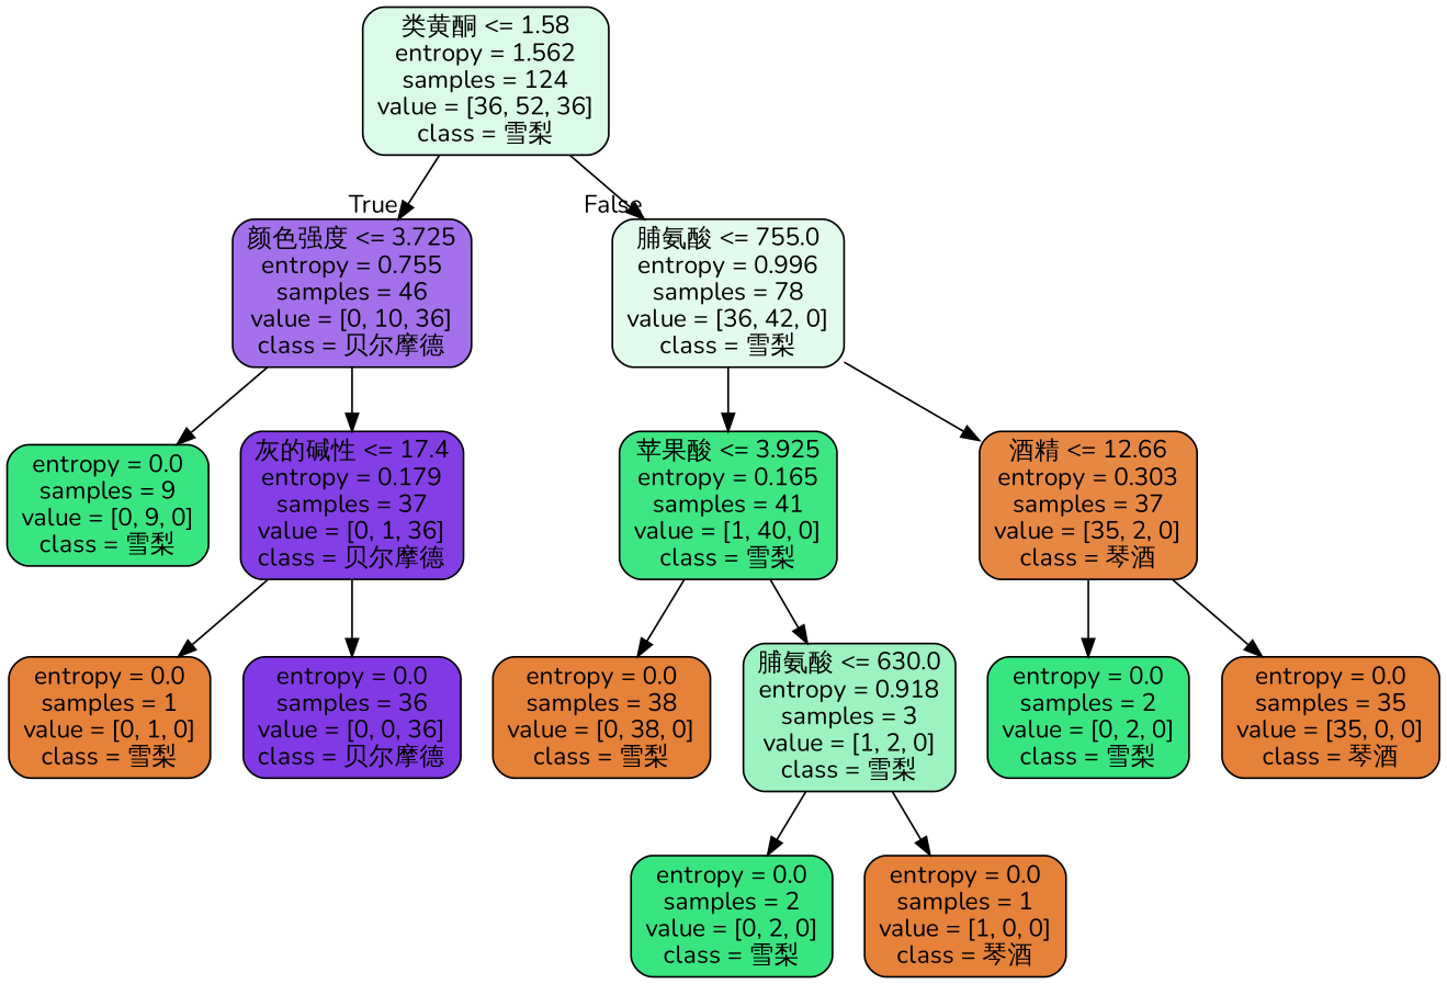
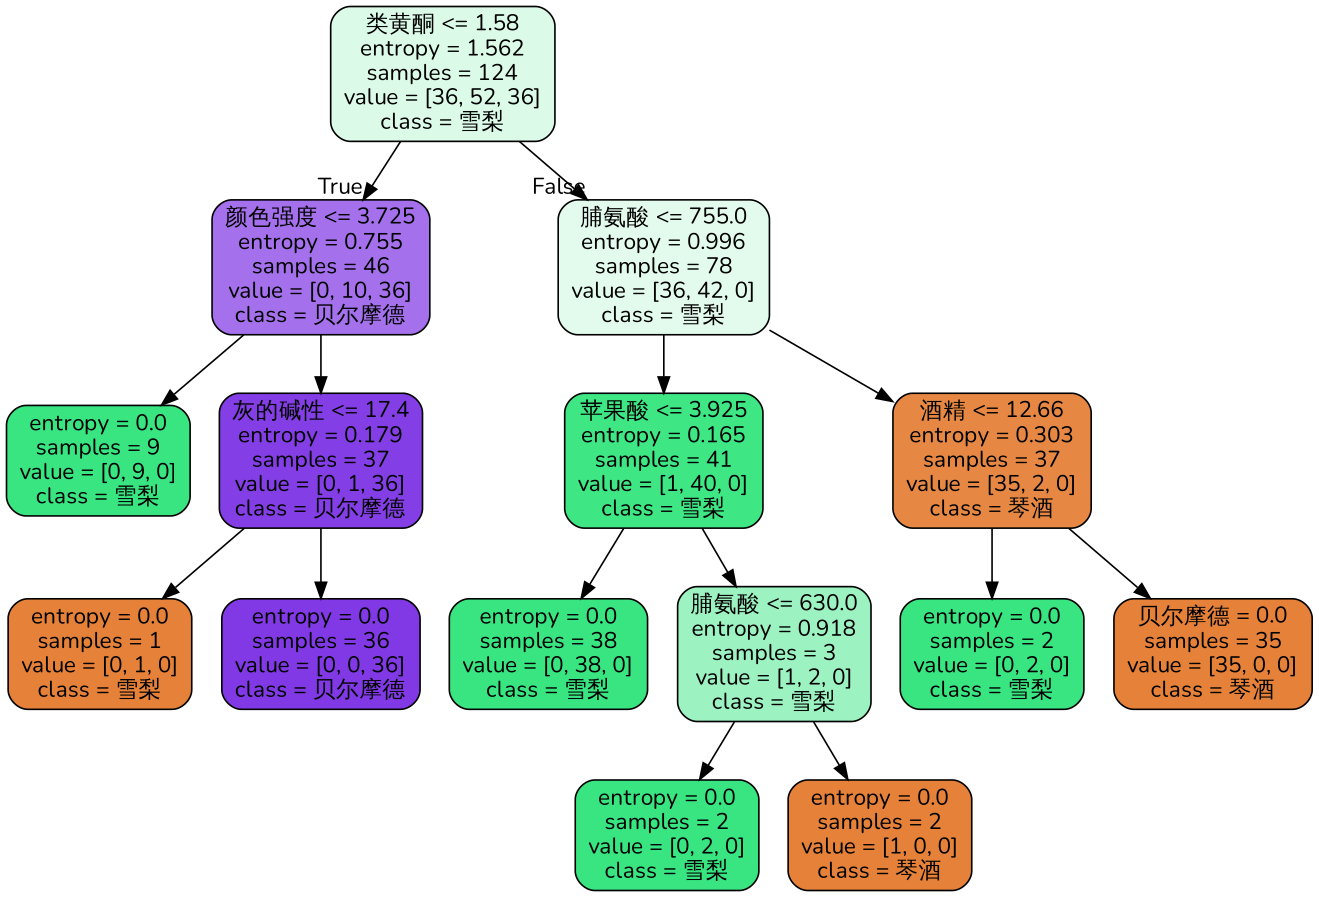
  digraph {
    fontname=Nunito
    node [color=black fillcolor="#39e581" fontname=Nunito shape=box style="filled, rounded"]
    edge [fontname=Nunito]
    n1 [fillcolor="#dbfae8" label="类黄酮 <= 1.58\nentropy = 1.562\nsamples = 124\nvalue = [36, 52, 36]\nclass = 雪梨"]
    n2 [fillcolor="#a470ec" label="颜色强度 <= 3.725\nentropy = 0.755\nsamples = 46\nvalue = [0, 10, 36]\nclass = 贝尔摩德"]
    n3 [fillcolor="#e3fbed" label="脯氨酸 <= 755.0\nentropy = 0.996\nsamples = 78\nvalue = [36, 42, 0]\nclass = 雪梨"]
    n4 [label="entropy = 0.0\nsamples = 9\nvalue = [0, 9, 0]\nclass = 雪梨"]
    n5 [fillcolor="#843ee6" label="灰的碱性 <= 17.4\nentropy = 0.179\nsamples = 37\nvalue = [0, 1, 36]\nclass = 贝尔摩德"]
    n6 [fillcolor="#3ee684" label="苹果酸 <= 3.925\nentropy = 0.165\nsamples = 41\nvalue = [1, 40, 0]\nclass = 雪梨"]
    n7 [fillcolor="#e68844" label="酒精 <= 12.66\nentropy = 0.303\nsamples = 37\nvalue = [35, 2, 0]\nclass = 琴酒"]
    n8 [fillcolor="#e58139" label="entropy = 0.0\nsamples = 1\nvalue = [0, 1, 0]\nclass = 雪梨"]
    n9 [fillcolor="#8139e5" label="entropy = 0.0\nsamples = 36\nvalue = [0, 0, 36]\nclass = 贝尔摩德"]
-   n10 [fillcolor="#e58139" label="entropy = 0.0\nsamples = 38\nvalue = [0, 38, 0]\nclass = 雪梨"]
+   n10 [label="entropy = 0.0\nsamples = 38\nvalue = [0, 38, 0]\nclass = 雪梨"]
    n11 [fillcolor="#9cf2c0" label="脯氨酸 <= 630.0\nentropy = 0.918\nsamples = 3\nvalue = [1, 2, 0]\nclass = 雪梨"]
    n12 [label="entropy = 0.0\nsamples = 2\nvalue = [0, 2, 0]\nclass = 雪梨"]
-   n13 [fillcolor="#e58139" label="entropy = 0.0\nsamples = 35\nvalue = [35, 0, 0]\nclass = 琴酒"]
+   n13 [fillcolor="#e58139" label="贝尔摩德 = 0.0\nsamples = 35\nvalue = [35, 0, 0]\nclass = 琴酒"]
    n14 [label="entropy = 0.0\nsamples = 2\nvalue = [0, 2, 0]\nclass = 雪梨"]
-   n15 [fillcolor="#e58139" label="entropy = 0.0\nsamples = 1\nvalue = [1, 0, 0]\nclass = 琴酒"]
+   n15 [fillcolor="#e58139" label="entropy = 0.0\nsamples = 2\nvalue = [1, 0, 0]\nclass = 琴酒"]
    n1 -> n2 [headlabel=True labelangle=45 labeldistance=2.5]
    n1 -> n3 [headlabel=False labelangle=-45 labeldistance=2.5]
    n2 -> n4
    n2 -> n5
    n3 -> n6
    n3 -> n7
    n5 -> n8
    n5 -> n9
    n6 -> n10
    n6 -> n11
    n7 -> n12
    n7 -> n13
    n11 -> n14
    n11 -> n15
  }
